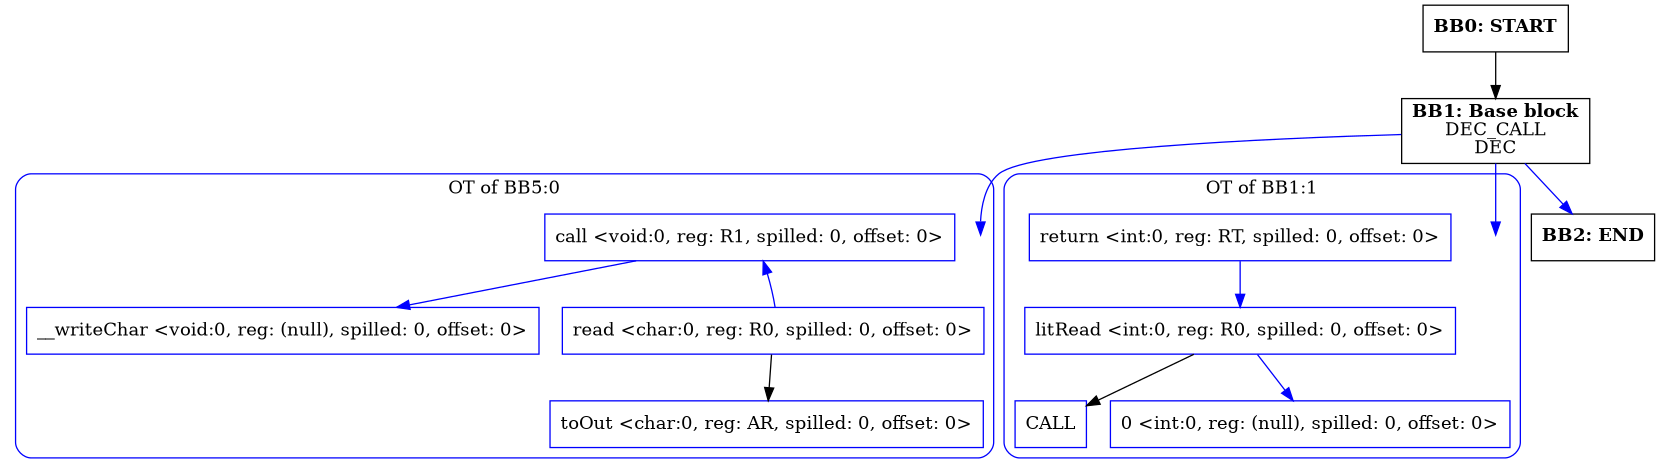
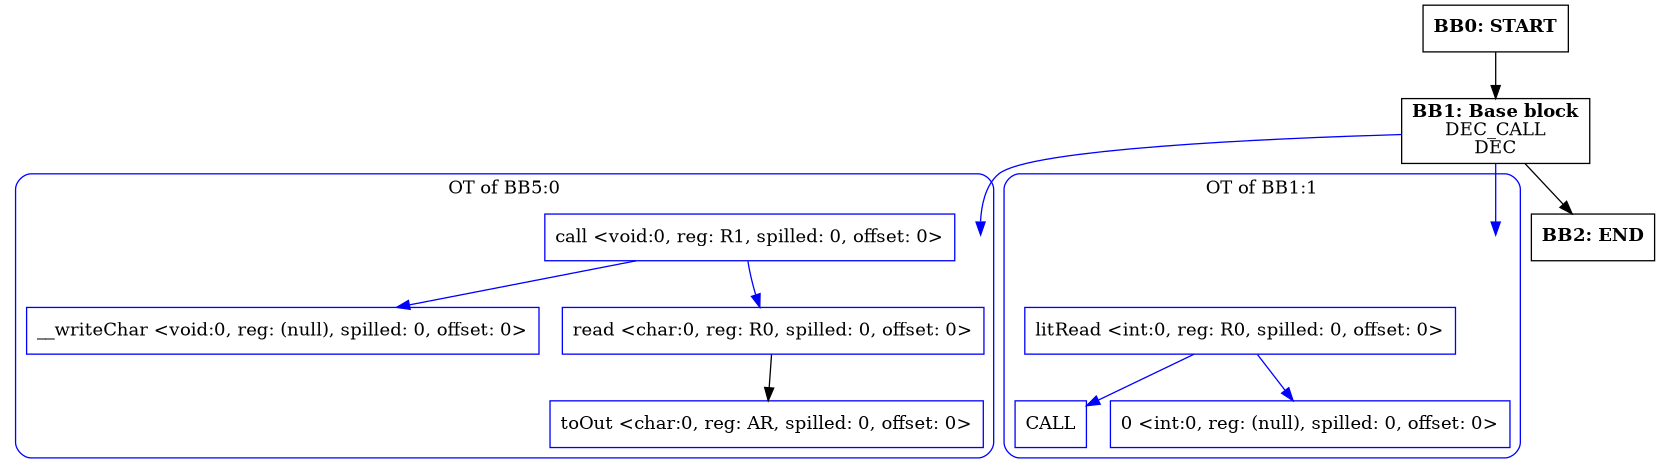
  digraph {
    compound=true
    splines=true
    node [shape=rectangle color=blue]
    edge [color=blue]
    entry0 [shape=point style=invis color=""]
    n2 [label="call <void:0, reg: R1, spilled: 0, offset: 0>"]
    n3 [label="__writeChar <void:0, reg: (null), spilled: 0, offset: 0>"]
    n4 [label="read <char:0, reg: R0, spilled: 0, offset: 0>"]
    n5 [label="toOut <char:0, reg: AR, spilled: 0, offset: 0>"]
    entry1 [shape=point style=invis color=""]
-   n7 [label="return <int:0, reg: RT, spilled: 0, offset: 0>"]
    n8 [label="litRead <int:0, reg: R0, spilled: 0, offset: 0>"]
    n9 [label=CALL]
    n10 [label="0 <int:0, reg: (null), spilled: 0, offset: 0>"]
    n11 [label=<<B>BB2: END</B><BR ALIGN="CENTER"/>> color=""]
    n12 [label=<<B>BB1: Base block</B><BR ALIGN="CENTER"/>DEC_CALL<BR ALIGN="CENTER"/>DEC<BR ALIGN="CENTER"/>> color=""]
    n13 [label=<<B>BB0: START</B><BR ALIGN="CENTER"/>> color=""]
    subgraph cluster_1 {
      color=blue
      label="OT of BB5:0"
      style=rounded
      entry0
      n2
      n3
      n4
      n5
    }
    subgraph cluster_2 {
      color=blue
      label="OT of BB1:1"
      style=rounded
      entry1
-     n7
      n8
      n9
      n10
    }
    n2 -> n3
-   n4 -> n2
+   n2 -> n4
    n4 -> n5 [color=black]
-   n7 -> n8
-   n8 -> n9 [color=black]
+   n8 -> n9
    n8 -> n10
    n12 -> entry0
    n12 -> entry1
-   n12 -> n11
+   n12 -> n11 [color=""]
    n13 -> n12 [color=""]
  }
